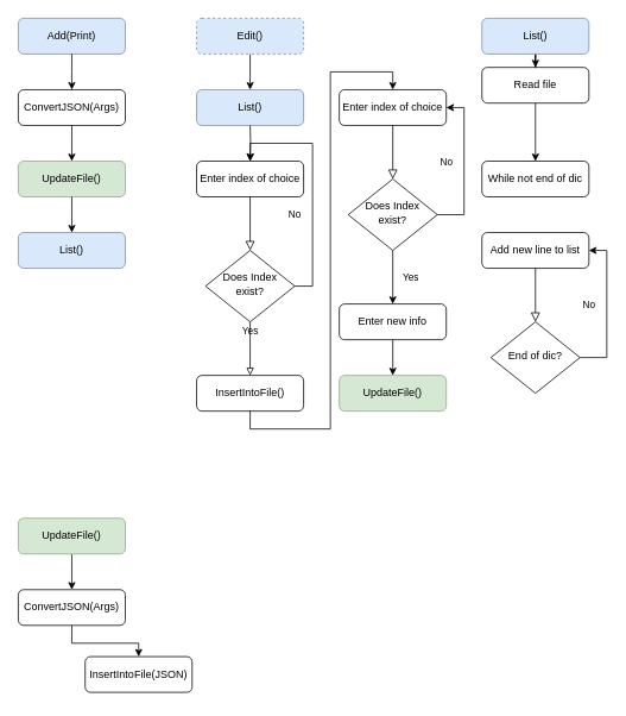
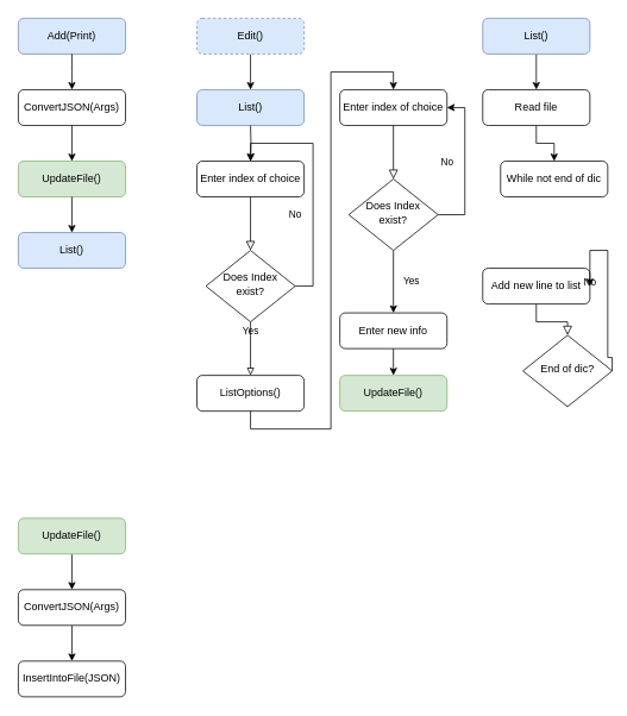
  <mxCell id="0" />
  <mxCell id="1" parent="0" />
  <mxCell id="2" value="Add(Print)" style="rounded=1;whiteSpace=wrap;html=1;fontSize=12;glass=0;strokeWidth=1;shadow=0;fillColor=#dae8fc;strokeColor=#6c8ebf;" parent="1" vertex="1"><mxGeometry x="20" y="20" width="120" height="40" as="geometry" /></mxCell>
  <mxCell id="3" value="ConvertJSON(Args)" style="rounded=1;whiteSpace=wrap;html=1;fontSize=12;glass=0;strokeWidth=1;shadow=0;" parent="1" vertex="1"><mxGeometry x="20" y="100" width="120" height="40" as="geometry" /></mxCell>
  <mxCell id="4" value="" style="rounded=0;html=1;jettySize=auto;orthogonalLoop=1;fontSize=11;endArrow=classic;endFill=1;endSize=6;strokeWidth=1;shadow=0;labelBackgroundColor=none;edgeStyle=orthogonalEdgeStyle;entryX=0.5;entryY=0;entryDx=0;entryDy=0;" edge="1" parent="1" source="5" target="9"><mxGeometry relative="1" as="geometry" /></mxCell>
  <mxCell id="5" value="Edit()" style="rounded=1;whiteSpace=wrap;html=1;fontSize=12;glass=0;strokeWidth=1;shadow=0;fillColor=#dae8fc;strokeColor=#6c8ebf;dashed=1;" vertex="1" parent="1"><mxGeometry x="220" y="20" width="120" height="40" as="geometry" /></mxCell>
  <mxCell id="6" value="Yes" style="rounded=0;html=1;jettySize=auto;orthogonalLoop=1;fontSize=11;endArrow=block;endFill=0;endSize=6;strokeWidth=1;shadow=0;labelBackgroundColor=none;edgeStyle=orthogonalEdgeStyle;" edge="1" parent="1" source="7"><mxGeometry y="20" relative="1" as="geometry"><mxPoint as="offset" /><mxPoint x="280" y="420" as="targetPoint" /></mxGeometry></mxCell>
  <mxCell id="7" value="Does Index exist?" style="rhombus;whiteSpace=wrap;html=1;shadow=0;fontFamily=Helvetica;fontSize=12;align=center;strokeWidth=1;spacing=6;spacingTop=-4;" vertex="1" parent="1"><mxGeometry x="230" y="280" width="100" height="80" as="geometry" /></mxCell>
  <mxCell id="8" value="Enter index of choice" style="rounded=1;whiteSpace=wrap;html=1;fontSize=12;glass=0;strokeWidth=1;shadow=0;" vertex="1" parent="1"><mxGeometry x="220" y="180" width="120" height="40" as="geometry" /></mxCell>
  <mxCell id="9" value="List()" style="rounded=1;whiteSpace=wrap;html=1;fontSize=12;glass=0;strokeWidth=1;shadow=0;fillColor=#dae8fc;strokeColor=#6c8ebf;" vertex="1" parent="1"><mxGeometry x="220" y="100" width="120" height="40" as="geometry" /></mxCell>
  <mxCell id="10" value="" style="rounded=0;html=1;jettySize=auto;orthogonalLoop=1;fontSize=11;endArrow=classic;endFill=1;endSize=6;strokeWidth=1;shadow=0;labelBackgroundColor=none;edgeStyle=orthogonalEdgeStyle;entryX=0.5;entryY=0;entryDx=0;entryDy=0;" edge="1" parent="1" target="8"><mxGeometry relative="1" as="geometry"><mxPoint x="280" y="140" as="sourcePoint" /><mxPoint x="290" y="110" as="targetPoint" /></mxGeometry></mxCell>
  <mxCell id="11" value="" style="rounded=0;html=1;jettySize=auto;orthogonalLoop=1;fontSize=11;endArrow=block;endFill=0;endSize=8;strokeWidth=1;shadow=0;labelBackgroundColor=none;edgeStyle=orthogonalEdgeStyle;entryX=0.5;entryY=0;entryDx=0;entryDy=0;exitX=0.5;exitY=1;exitDx=0;exitDy=0;" edge="1" parent="1" source="8" target="7"><mxGeometry relative="1" as="geometry"><mxPoint x="290" y="150" as="sourcePoint" /><mxPoint x="290" y="190" as="targetPoint" /></mxGeometry></mxCell>
  <mxCell id="12" value="No" style="rounded=0;html=1;jettySize=auto;orthogonalLoop=1;fontSize=11;endArrow=classic;endFill=1;endSize=6;strokeWidth=1;shadow=0;labelBackgroundColor=none;edgeStyle=orthogonalEdgeStyle;exitX=1;exitY=0.5;exitDx=0;exitDy=0;entryX=0.5;entryY=0;entryDx=0;entryDy=0;" edge="1" parent="1" source="7" target="8"><mxGeometry x="-0.259" y="20" relative="1" as="geometry"><mxPoint as="offset" /><mxPoint x="290" y="370" as="sourcePoint" /><mxPoint x="290" y="430" as="targetPoint" /><Array as="points"><mxPoint x="350" y="320" /><mxPoint x="350" y="160" /><mxPoint x="280" y="160" /></Array></mxGeometry></mxCell>
- <mxCell id="13" value="InsertIntoFile()" style="rounded=1;whiteSpace=wrap;html=1;fontSize=12;glass=0;strokeWidth=1;shadow=0;" vertex="1" parent="1"><mxGeometry x="220" y="420" width="120" height="40" as="geometry" /></mxCell>
+ <mxCell id="13" value="ListOptions()" style="rounded=1;whiteSpace=wrap;html=1;fontSize=12;glass=0;strokeWidth=1;shadow=0;" vertex="1" parent="1"><mxGeometry x="220" y="420" width="120" height="40" as="geometry" /></mxCell>
  <mxCell id="14" value="Yes" style="rounded=0;html=1;jettySize=auto;orthogonalLoop=1;fontSize=11;endArrow=classic;endFill=1;endSize=6;strokeWidth=1;shadow=0;labelBackgroundColor=none;edgeStyle=orthogonalEdgeStyle;entryX=0.5;entryY=0;entryDx=0;entryDy=0;" edge="1" parent="1" source="15" target="20"><mxGeometry y="20" relative="1" as="geometry"><mxPoint as="offset" /><mxPoint x="440" y="340" as="targetPoint" /></mxGeometry></mxCell>
  <mxCell id="15" value="Does Index exist?" style="rhombus;whiteSpace=wrap;html=1;shadow=0;fontFamily=Helvetica;fontSize=12;align=center;strokeWidth=1;spacing=6;spacingTop=-4;" vertex="1" parent="1"><mxGeometry x="390" y="200" width="100" height="80" as="geometry" /></mxCell>
  <mxCell id="16" value="Enter index of choice" style="rounded=1;whiteSpace=wrap;html=1;fontSize=12;glass=0;strokeWidth=1;shadow=0;" vertex="1" parent="1"><mxGeometry x="380" y="100" width="120" height="40" as="geometry" /></mxCell>
  <mxCell id="17" value="" style="rounded=0;html=1;jettySize=auto;orthogonalLoop=1;fontSize=11;endArrow=classic;endFill=1;endSize=6;strokeWidth=1;shadow=0;labelBackgroundColor=none;edgeStyle=orthogonalEdgeStyle;entryX=0.5;entryY=0;entryDx=0;entryDy=0;exitX=0.5;exitY=1;exitDx=0;exitDy=0;" edge="1" parent="1" target="16" source="13"><mxGeometry relative="1" as="geometry"><mxPoint x="280" y="460" as="sourcePoint" /><mxPoint x="290" y="430" as="targetPoint" /><Array as="points"><mxPoint x="280" y="480" /><mxPoint x="370" y="480" /><mxPoint x="370" y="80" /><mxPoint x="440" y="80" /></Array></mxGeometry></mxCell>
  <mxCell id="18" value="" style="rounded=0;html=1;jettySize=auto;orthogonalLoop=1;fontSize=11;endArrow=block;endFill=0;endSize=8;strokeWidth=1;shadow=0;labelBackgroundColor=none;edgeStyle=orthogonalEdgeStyle;entryX=0.5;entryY=0;entryDx=0;entryDy=0;exitX=0.5;exitY=1;exitDx=0;exitDy=0;" edge="1" parent="1" source="16" target="15"><mxGeometry relative="1" as="geometry"><mxPoint x="450" y="70" as="sourcePoint" /><mxPoint x="450" y="110" as="targetPoint" /></mxGeometry></mxCell>
  <mxCell id="19" value="No" style="rounded=0;html=1;jettySize=auto;orthogonalLoop=1;fontSize=11;endArrow=classic;endFill=1;endSize=6;strokeWidth=1;shadow=0;labelBackgroundColor=none;edgeStyle=orthogonalEdgeStyle;exitX=1;exitY=0.5;exitDx=0;exitDy=0;entryX=1;entryY=0.5;entryDx=0;entryDy=0;" edge="1" parent="1" source="15" target="16"><mxGeometry x="0.044" y="20" relative="1" as="geometry"><mxPoint as="offset" /><mxPoint x="450" y="290" as="sourcePoint" /><mxPoint x="450" y="350" as="targetPoint" /><Array as="points"><mxPoint x="520" y="240" /><mxPoint x="520" y="120" /></Array></mxGeometry></mxCell>
- <mxCell id="20" value="Enter new info" style="rounded=1;whiteSpace=wrap;html=1;fontSize=12;glass=0;strokeWidth=1;shadow=0;" vertex="1" parent="1"><mxGeometry x="380" y="340" width="120" height="40" as="geometry" /></mxCell>
+ <mxCell id="20" value="Enter new info" style="rounded=1;whiteSpace=wrap;html=1;fontSize=12;glass=0;strokeWidth=1;shadow=0;" vertex="1" parent="1"><mxGeometry x="380" y="350" width="120" height="40" as="geometry" /></mxCell>
  <mxCell id="21" value="" style="rounded=0;html=1;jettySize=auto;orthogonalLoop=1;fontSize=11;endArrow=classic;endFill=1;endSize=6;strokeWidth=1;shadow=0;labelBackgroundColor=none;edgeStyle=orthogonalEdgeStyle;entryX=0.5;entryY=0;entryDx=0;entryDy=0;exitX=0.5;exitY=1;exitDx=0;exitDy=0;" edge="1" parent="1" source="20" target="32"><mxGeometry relative="1" as="geometry"><mxPoint x="450" y="70" as="sourcePoint" /><mxPoint x="440" y="420" as="targetPoint" /></mxGeometry></mxCell>
  <mxCell id="22" value="" style="edgeStyle=orthogonalEdgeStyle;rounded=0;orthogonalLoop=1;jettySize=auto;html=1;" edge="1" parent="1" source="23" target="25"><mxGeometry relative="1" as="geometry" /></mxCell>
  <mxCell id="23" value="UpdateFile()" style="rounded=1;whiteSpace=wrap;html=1;fontSize=12;glass=0;strokeWidth=1;shadow=0;fillColor=#d5e8d4;strokeColor=#82b366;" vertex="1" parent="1"><mxGeometry x="20" y="580" width="120" height="40" as="geometry" /></mxCell>
  <mxCell id="24" value="" style="edgeStyle=orthogonalEdgeStyle;rounded=0;orthogonalLoop=1;jettySize=auto;html=1;entryX=0.5;entryY=0;entryDx=0;entryDy=0;" edge="1" parent="1" source="25" target="29"><mxGeometry relative="1" as="geometry" /></mxCell>
  <mxCell id="25" value="ConvertJSON(Args)" style="whiteSpace=wrap;html=1;rounded=1;shadow=0;strokeWidth=1;glass=0;" vertex="1" parent="1"><mxGeometry x="20" y="660" width="120" height="40" as="geometry" /></mxCell>
  <mxCell id="26" value="UpdateFile()" style="rounded=1;whiteSpace=wrap;html=1;fontSize=12;glass=0;strokeWidth=1;shadow=0;fillColor=#d5e8d4;strokeColor=#82b366;" vertex="1" parent="1"><mxGeometry x="20" y="180" width="120" height="40" as="geometry" /></mxCell>
  <mxCell id="27" value="" style="edgeStyle=orthogonalEdgeStyle;rounded=0;orthogonalLoop=1;jettySize=auto;html=1;exitX=0.5;exitY=1;exitDx=0;exitDy=0;" edge="1" parent="1" source="2"><mxGeometry relative="1" as="geometry"><mxPoint x="79.58" y="60" as="sourcePoint" /><mxPoint x="80" y="100" as="targetPoint" /></mxGeometry></mxCell>
  <mxCell id="28" value="" style="edgeStyle=orthogonalEdgeStyle;rounded=0;orthogonalLoop=1;jettySize=auto;html=1;exitX=0.5;exitY=1;exitDx=0;exitDy=0;entryX=0.5;entryY=0;entryDx=0;entryDy=0;" edge="1" parent="1" source="3" target="26"><mxGeometry relative="1" as="geometry"><mxPoint x="90" y="70" as="sourcePoint" /><mxPoint x="90" y="110" as="targetPoint" /></mxGeometry></mxCell>
- <mxCell id="29" value="InsertIntoFile(JSON)" style="whiteSpace=wrap;html=1;rounded=1;shadow=0;strokeWidth=1;glass=0;" vertex="1" parent="1"><mxGeometry x="95" y="735" width="120" height="40" as="geometry" /></mxCell>
+ <mxCell id="29" value="InsertIntoFile(JSON)" style="whiteSpace=wrap;html=1;rounded=1;shadow=0;strokeWidth=1;glass=0;" vertex="1" parent="1"><mxGeometry x="20" y="740" width="120" height="40" as="geometry" /></mxCell>
  <mxCell id="30" value="List()" style="rounded=1;whiteSpace=wrap;html=1;fontSize=12;glass=0;strokeWidth=1;shadow=0;fillColor=#dae8fc;strokeColor=#6c8ebf;" vertex="1" parent="1"><mxGeometry x="20" y="260" width="120" height="40" as="geometry" /></mxCell>
  <mxCell id="31" value="" style="edgeStyle=orthogonalEdgeStyle;rounded=0;orthogonalLoop=1;jettySize=auto;html=1;exitX=0.5;exitY=1;exitDx=0;exitDy=0;entryX=0.5;entryY=0;entryDx=0;entryDy=0;" edge="1" parent="1" source="26" target="30"><mxGeometry relative="1" as="geometry"><mxPoint x="90" y="150" as="sourcePoint" /><mxPoint x="90" y="190" as="targetPoint" /></mxGeometry></mxCell>
  <mxCell id="32" value="UpdateFile()" style="rounded=1;whiteSpace=wrap;html=1;fontSize=12;glass=0;strokeWidth=1;shadow=0;fillColor=#d5e8d4;strokeColor=#82b366;" vertex="1" parent="1"><mxGeometry x="380" y="420" width="120" height="40" as="geometry" /></mxCell>
  <mxCell id="33" value="" style="edgeStyle=orthogonalEdgeStyle;rounded=0;orthogonalLoop=1;jettySize=auto;html=1;endArrow=classic;endFill=1;endSize=6;strokeColor=#000000;" edge="1" parent="1" source="34" target="36"><mxGeometry relative="1" as="geometry" /></mxCell>
  <mxCell id="34" value="List()" style="rounded=1;whiteSpace=wrap;html=1;fontSize=12;glass=0;strokeWidth=1;shadow=0;fillColor=#dae8fc;strokeColor=#6c8ebf;" vertex="1" parent="1"><mxGeometry x="540" y="20" width="120" height="40" as="geometry" /></mxCell>
  <mxCell id="35" value="" style="edgeStyle=orthogonalEdgeStyle;rounded=0;orthogonalLoop=1;jettySize=auto;html=1;endArrow=classic;endFill=1;endSize=6;strokeColor=#000000;" edge="1" parent="1" source="36" target="37"><mxGeometry relative="1" as="geometry" /></mxCell>
- <mxCell id="36" value="Read file" style="rounded=1;whiteSpace=wrap;html=1;fontSize=12;glass=0;strokeWidth=1;shadow=0;" vertex="1" parent="1"><mxGeometry x="540" y="75" width="120" height="40" as="geometry" /></mxCell>
- <mxCell id="37" value="While not end of dic" style="rounded=1;whiteSpace=wrap;html=1;fontSize=12;glass=0;strokeWidth=1;shadow=0;" vertex="1" parent="1"><mxGeometry x="540" y="180" width="120" height="40" as="geometry" /></mxCell>
- <mxCell id="38" value="End of dic?" style="rhombus;whiteSpace=wrap;html=1;shadow=0;fontFamily=Helvetica;fontSize=12;align=center;strokeWidth=1;spacing=6;spacingTop=-4;" vertex="1" parent="1"><mxGeometry x="550" y="360" width="100" height="80" as="geometry" /></mxCell>
+ <mxCell id="36" value="Read file" style="rounded=1;whiteSpace=wrap;html=1;fontSize=12;glass=0;strokeWidth=1;shadow=0;" vertex="1" parent="1"><mxGeometry x="540" y="100" width="120" height="40" as="geometry" /></mxCell>
+ <mxCell id="37" value="While not end of dic" style="rounded=1;whiteSpace=wrap;html=1;fontSize=12;glass=0;strokeWidth=1;shadow=0;" vertex="1" parent="1"><mxGeometry x="560" y="180" width="120" height="40" as="geometry" /></mxCell>
+ <mxCell id="38" value="End of dic?" style="rhombus;whiteSpace=wrap;html=1;shadow=0;fontFamily=Helvetica;fontSize=12;align=center;strokeWidth=1;spacing=6;spacingTop=-4;" vertex="1" parent="1"><mxGeometry x="585" y="375" width="100" height="80" as="geometry" /></mxCell>
  <mxCell id="39" value="" style="rounded=0;html=1;jettySize=auto;orthogonalLoop=1;fontSize=11;endArrow=block;endFill=0;endSize=8;strokeWidth=1;shadow=0;labelBackgroundColor=none;edgeStyle=orthogonalEdgeStyle;entryX=0.5;entryY=0;entryDx=0;entryDy=0;exitX=0.5;exitY=1;exitDx=0;exitDy=0;" edge="1" parent="1" target="38" source="40"><mxGeometry relative="1" as="geometry"><mxPoint x="600" y="220" as="sourcePoint" /><mxPoint x="610" y="190" as="targetPoint" /></mxGeometry></mxCell>
- <mxCell id="40" value="Add new line to list" style="rounded=1;whiteSpace=wrap;html=1;fontSize=12;glass=0;strokeWidth=1;shadow=0;" vertex="1" parent="1"><mxGeometry x="540" y="260" width="120" height="40" as="geometry" /></mxCell>
+ <mxCell id="40" value="Add new line to list" style="rounded=1;whiteSpace=wrap;html=1;fontSize=12;glass=0;strokeWidth=1;shadow=0;" vertex="1" parent="1"><mxGeometry x="540" y="300" width="120" height="40" as="geometry" /></mxCell>
  <mxCell id="41" value="No" style="rounded=0;html=1;jettySize=auto;orthogonalLoop=1;fontSize=11;endArrow=classic;endFill=1;endSize=6;strokeWidth=1;shadow=0;labelBackgroundColor=none;edgeStyle=orthogonalEdgeStyle;exitX=1;exitY=0.5;exitDx=0;exitDy=0;entryX=1;entryY=0.5;entryDx=0;entryDy=0;" edge="1" parent="1" source="38" target="40"><mxGeometry x="0.044" y="20" relative="1" as="geometry"><mxPoint as="offset" /><mxPoint x="710" y="420" as="sourcePoint" /><mxPoint x="720" y="300" as="targetPoint" /><Array as="points"><mxPoint x="680" y="400" /><mxPoint x="680" y="280" /></Array></mxGeometry></mxCell>
